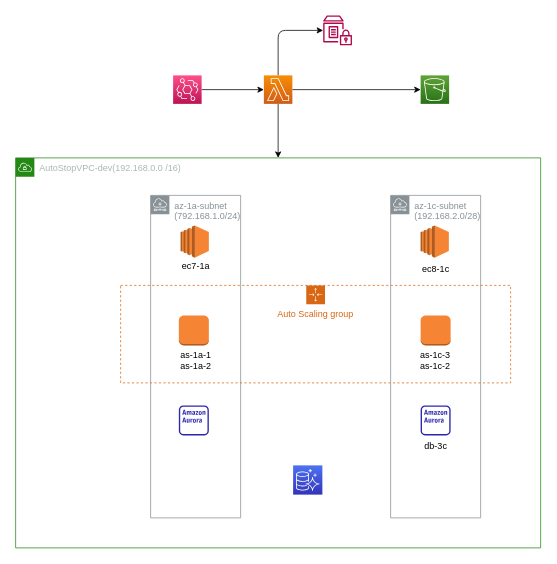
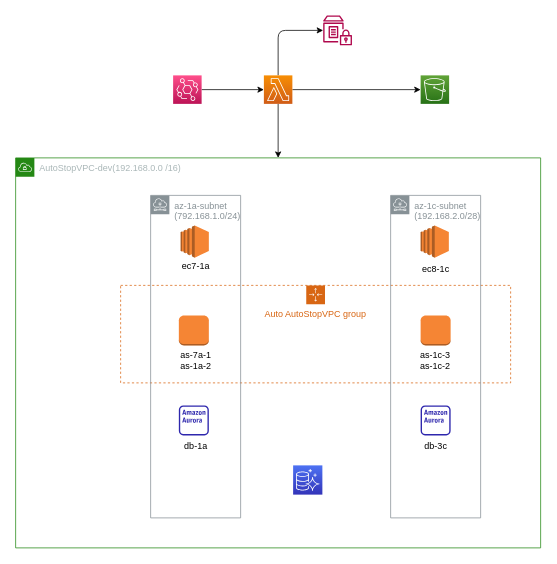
  <mxCell id="0" />
  <mxCell id="1" parent="0" />
  <mxCell id="2" value="" style="sketch=0;points=[[0,0,0],[0.25,0,0],[0.5,0,0],[0.75,0,0],[1,0,0],[0,1,0],[0.25,1,0],[0.5,1,0],[0.75,1,0],[1,1,0],[0,0.25,0],[0,0.5,0],[0,0.75,0],[1,0.25,0],[1,0.5,0],[1,0.75,0]];outlineConnect=0;fontColor=#232F3E;gradientColor=#60A337;gradientDirection=north;fillColor=#277116;strokeColor=#ffffff;dashed=0;verticalLabelPosition=bottom;verticalAlign=top;align=center;html=1;fontSize=12;fontStyle=0;aspect=fixed;shape=mxgraph.aws4.resourceIcon;resIcon=mxgraph.aws4.s3;" parent="1" vertex="1"><mxGeometry x="560" y="100" width="38" height="38" as="geometry" /></mxCell>
  <mxCell id="3" style="edgeStyle=none;html=1;" parent="1" source="6" target="2" edge="1"><mxGeometry relative="1" as="geometry" /></mxCell>
  <mxCell id="4" style="edgeStyle=none;html=1;entryX=0.5;entryY=0;entryDx=0;entryDy=0;" parent="1" source="6" target="9" edge="1"><mxGeometry relative="1" as="geometry" /></mxCell>
  <mxCell id="5" style="edgeStyle=none;html=1;" parent="1" source="6" target="26" edge="1"><mxGeometry relative="1" as="geometry"><Array as="points"><mxPoint x="370" y="40" /></Array></mxGeometry></mxCell>
  <mxCell id="6" value="" style="sketch=0;points=[[0,0,0],[0.25,0,0],[0.5,0,0],[0.75,0,0],[1,0,0],[0,1,0],[0.25,1,0],[0.5,1,0],[0.75,1,0],[1,1,0],[0,0.25,0],[0,0.5,0],[0,0.75,0],[1,0.25,0],[1,0.5,0],[1,0.75,0]];outlineConnect=0;fontColor=#232F3E;gradientColor=#F78E04;gradientDirection=north;fillColor=#D05C17;strokeColor=#ffffff;dashed=0;verticalLabelPosition=bottom;verticalAlign=top;align=center;html=1;fontSize=12;fontStyle=0;aspect=fixed;shape=mxgraph.aws4.resourceIcon;resIcon=mxgraph.aws4.lambda;" parent="1" vertex="1"><mxGeometry x="351" y="100" width="38" height="38" as="geometry" /></mxCell>
  <mxCell id="7" style="edgeStyle=none;html=1;" parent="1" source="8" target="6" edge="1"><mxGeometry relative="1" as="geometry" /></mxCell>
  <mxCell id="8" value="" style="sketch=0;points=[[0,0,0],[0.25,0,0],[0.5,0,0],[0.75,0,0],[1,0,0],[0,1,0],[0.25,1,0],[0.5,1,0],[0.75,1,0],[1,1,0],[0,0.25,0],[0,0.5,0],[0,0.75,0],[1,0.25,0],[1,0.5,0],[1,0.75,0]];outlineConnect=0;fontColor=#232F3E;gradientColor=#FF4F8B;gradientDirection=north;fillColor=#BC1356;strokeColor=#ffffff;dashed=0;verticalLabelPosition=bottom;verticalAlign=top;align=center;html=1;fontSize=12;fontStyle=0;aspect=fixed;shape=mxgraph.aws4.resourceIcon;resIcon=mxgraph.aws4.eventbridge;" parent="1" vertex="1"><mxGeometry x="230" y="100" width="38" height="38" as="geometry" /></mxCell>
  <mxCell id="9" value="AutoStopVPC-dev(192.168.0.0 /16)&amp;nbsp;" style="points=[[0,0],[0.25,0],[0.5,0],[0.75,0],[1,0],[1,0.25],[1,0.5],[1,0.75],[1,1],[0.75,1],[0.5,1],[0.25,1],[0,1],[0,0.75],[0,0.5],[0,0.25]];outlineConnect=0;gradientColor=none;html=1;whiteSpace=wrap;fontSize=12;fontStyle=0;container=1;pointerEvents=0;collapsible=0;recursiveResize=0;shape=mxgraph.aws4.group;grIcon=mxgraph.aws4.group_vpc;strokeColor=#248814;fillColor=none;verticalAlign=top;align=left;spacingLeft=30;fontColor=#AAB7B8;dashed=0;" parent="1" vertex="1"><mxGeometry x="20" y="210" width="700" height="520" as="geometry" /></mxCell>
  <mxCell id="10" value="" style="sketch=0;outlineConnect=0;fontColor=#232F3E;gradientColor=none;fillColor=#2E27AD;strokeColor=none;dashed=0;verticalLabelPosition=bottom;verticalAlign=top;align=center;html=1;fontSize=12;fontStyle=0;aspect=fixed;pointerEvents=1;shape=mxgraph.aws4.aurora_instance_alt;" parent="9" vertex="1"><mxGeometry x="217.62" y="330" width="40" height="40" as="geometry" /></mxCell>
  <mxCell id="11" value="" style="sketch=0;outlineConnect=0;fontColor=#232F3E;gradientColor=none;fillColor=#2E27AD;strokeColor=none;dashed=0;verticalLabelPosition=bottom;verticalAlign=top;align=center;html=1;fontSize=12;fontStyle=0;aspect=fixed;pointerEvents=1;shape=mxgraph.aws4.aurora_instance_alt;" parent="9" vertex="1"><mxGeometry x="540" y="330" width="40" height="40" as="geometry" /></mxCell>
  <mxCell id="12" value="" style="sketch=0;points=[[0,0,0],[0.25,0,0],[0.5,0,0],[0.75,0,0],[1,0,0],[0,1,0],[0.25,1,0],[0.5,1,0],[0.75,1,0],[1,1,0],[0,0.25,0],[0,0.5,0],[0,0.75,0],[1,0.25,0],[1,0.5,0],[1,0.75,0]];outlineConnect=0;fontColor=#232F3E;gradientColor=#4D72F3;gradientDirection=north;fillColor=#3334B9;strokeColor=#ffffff;dashed=0;verticalLabelPosition=bottom;verticalAlign=top;align=center;html=1;fontSize=12;fontStyle=0;aspect=fixed;shape=mxgraph.aws4.resourceIcon;resIcon=mxgraph.aws4.aurora;" parent="9" vertex="1"><mxGeometry x="370" y="410" width="39" height="39" as="geometry" /></mxCell>
  <mxCell id="13" value="" style="outlineConnect=0;dashed=0;verticalLabelPosition=bottom;verticalAlign=top;align=center;html=1;shape=mxgraph.aws3.ec2;fillColor=#F58534;gradientColor=none;" parent="9" vertex="1"><mxGeometry x="220" y="90" width="37.62" height="43" as="geometry" /></mxCell>
- <mxCell id="14" value="Auto Scaling group" style="points=[[0,0],[0.25,0],[0.5,0],[0.75,0],[1,0],[1,0.25],[1,0.5],[1,0.75],[1,1],[0.75,1],[0.5,1],[0.25,1],[0,1],[0,0.75],[0,0.5],[0,0.25]];outlineConnect=0;gradientColor=none;html=1;whiteSpace=wrap;fontSize=12;fontStyle=0;container=1;pointerEvents=0;collapsible=0;recursiveResize=0;shape=mxgraph.aws4.groupCenter;grIcon=mxgraph.aws4.group_auto_scaling_group;grStroke=1;strokeColor=#D86613;fillColor=none;verticalAlign=top;align=center;fontColor=#D86613;dashed=1;spacingTop=25;" parent="9" vertex="1"><mxGeometry x="140" y="170" width="520" height="130" as="geometry" /></mxCell>
+ <mxCell id="14" value="Auto AutoStopVPC group" style="points=[[0,0],[0.25,0],[0.5,0],[0.75,0],[1,0],[1,0.25],[1,0.5],[1,0.75],[1,1],[0.75,1],[0.5,1],[0.25,1],[0,1],[0,0.75],[0,0.5],[0,0.25]];outlineConnect=0;gradientColor=none;html=1;whiteSpace=wrap;fontSize=12;fontStyle=0;container=1;pointerEvents=0;collapsible=0;recursiveResize=0;shape=mxgraph.aws4.groupCenter;grIcon=mxgraph.aws4.group_auto_scaling_group;grStroke=1;strokeColor=#D86613;fillColor=none;verticalAlign=top;align=center;fontColor=#D86613;dashed=1;spacingTop=25;" parent="9" vertex="1"><mxGeometry x="140" y="170" width="520" height="130" as="geometry" /></mxCell>
  <mxCell id="15" value="" style="outlineConnect=0;dashed=0;verticalLabelPosition=bottom;verticalAlign=top;align=center;html=1;shape=mxgraph.aws3.instance;fillColor=#F58534;gradientColor=none;" parent="14" vertex="1"><mxGeometry x="400" y="40" width="40" height="40" as="geometry" /></mxCell>
  <mxCell id="16" value="az-1a-subnet&lt;br&gt;(792.168.1.0/24)" style="sketch=0;outlineConnect=0;gradientColor=none;html=1;whiteSpace=wrap;fontSize=12;fontStyle=0;shape=mxgraph.aws4.group;grIcon=mxgraph.aws4.group_subnet;strokeColor=#879196;fillColor=none;verticalAlign=top;align=left;spacingLeft=30;fontColor=#879196;dashed=0;" parent="14" vertex="1"><mxGeometry x="40" y="-120" width="120" height="430" as="geometry" /></mxCell>
- <mxCell id="17" value="as-1a-1&lt;br&gt;as-1a-2" style="text;html=1;align=center;verticalAlign=middle;resizable=0;points=[];autosize=1;strokeColor=none;fillColor=none;" parent="14" vertex="1"><mxGeometry x="70" y="80" width="60" height="40" as="geometry" /></mxCell>
+ <mxCell id="17" value="as-7a-1&lt;br&gt;as-1a-2" style="text;html=1;align=center;verticalAlign=middle;resizable=0;points=[];autosize=1;strokeColor=none;fillColor=none;" parent="14" vertex="1"><mxGeometry x="70" y="80" width="60" height="40" as="geometry" /></mxCell>
  <mxCell id="18" value="ec7-1a" style="text;html=1;align=center;verticalAlign=middle;resizable=0;points=[];autosize=1;strokeColor=none;fillColor=none;" parent="14" vertex="1"><mxGeometry x="70" y="-40" width="60" height="30" as="geometry" /></mxCell>
+ <mxCell id="19" value="db-1a" style="text;html=1;align=center;verticalAlign=middle;resizable=0;points=[];autosize=1;strokeColor=none;fillColor=none;" parent="14" vertex="1"><mxGeometry x="75" y="200" width="50" height="30" as="geometry" /></mxCell>
  <mxCell id="20" value="" style="outlineConnect=0;dashed=0;verticalLabelPosition=bottom;verticalAlign=top;align=center;html=1;shape=mxgraph.aws3.ec2;fillColor=#F58534;gradientColor=none;" parent="9" vertex="1"><mxGeometry x="540" y="90" width="37.62" height="43" as="geometry" /></mxCell>
  <mxCell id="21" value="" style="outlineConnect=0;dashed=0;verticalLabelPosition=bottom;verticalAlign=top;align=center;html=1;shape=mxgraph.aws3.instance;fillColor=#F58534;gradientColor=none;" parent="9" vertex="1"><mxGeometry x="217.62" y="210" width="40" height="40" as="geometry" /></mxCell>
  <mxCell id="22" value="az-1c-subnet&lt;br&gt;(192.168.2.0/28)" style="sketch=0;outlineConnect=0;gradientColor=none;html=1;whiteSpace=wrap;fontSize=12;fontStyle=0;shape=mxgraph.aws4.group;grIcon=mxgraph.aws4.group_subnet;strokeColor=#879196;fillColor=none;verticalAlign=top;align=left;spacingLeft=30;fontColor=#879196;dashed=0;" parent="9" vertex="1"><mxGeometry x="500" y="50" width="120" height="430" as="geometry" /></mxCell>
  <mxCell id="23" value="ec8-1c" style="text;html=1;align=center;verticalAlign=middle;resizable=0;points=[];autosize=1;strokeColor=none;fillColor=none;" parent="9" vertex="1"><mxGeometry x="530" y="133" width="60" height="30" as="geometry" /></mxCell>
  <mxCell id="24" value="as-1c-3&lt;br&gt;as-1c-2" style="text;html=1;align=center;verticalAlign=middle;resizable=0;points=[];autosize=1;strokeColor=none;fillColor=none;" parent="9" vertex="1"><mxGeometry x="528.81" y="250" width="60" height="40" as="geometry" /></mxCell>
  <mxCell id="25" value="db-3c" style="text;html=1;align=center;verticalAlign=middle;resizable=0;points=[];autosize=1;strokeColor=none;fillColor=none;" parent="9" vertex="1"><mxGeometry x="535" y="370" width="50" height="30" as="geometry" /></mxCell>
  <mxCell id="26" value="" style="sketch=0;outlineConnect=0;fontColor=#232F3E;gradientColor=none;fillColor=#B0084D;strokeColor=none;dashed=0;verticalLabelPosition=bottom;verticalAlign=top;align=center;html=1;fontSize=12;fontStyle=0;aspect=fixed;pointerEvents=1;shape=mxgraph.aws4.parameter_store;" parent="1" vertex="1"><mxGeometry x="430" y="20" width="38.46" height="40" as="geometry" /></mxCell>
